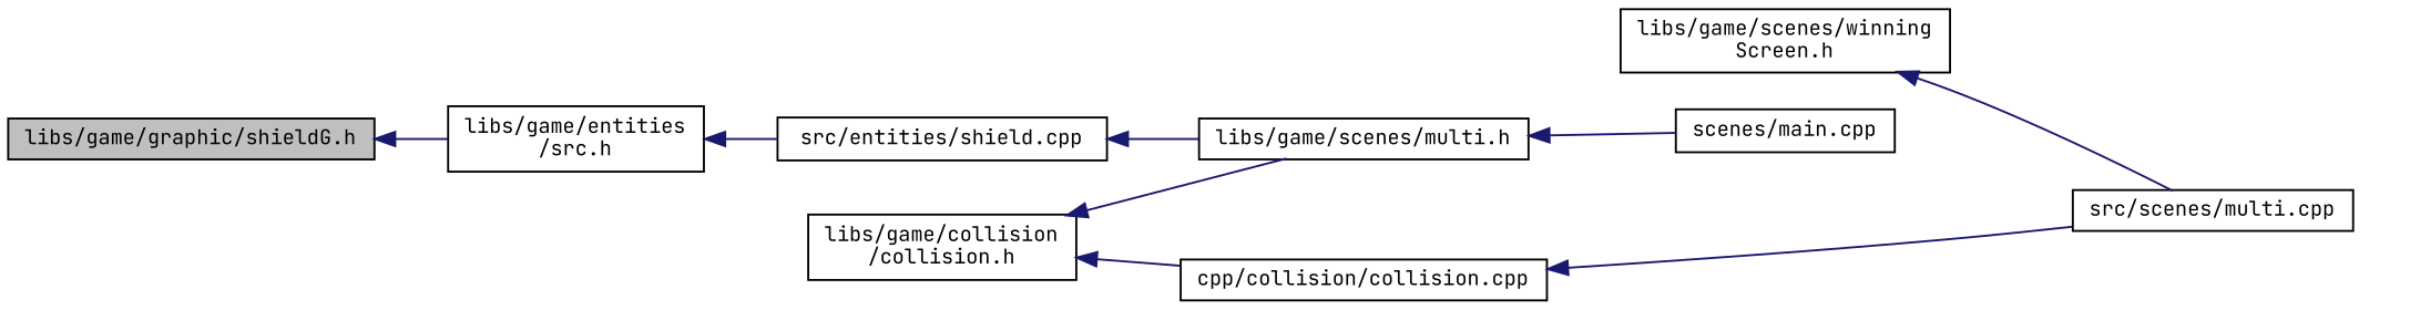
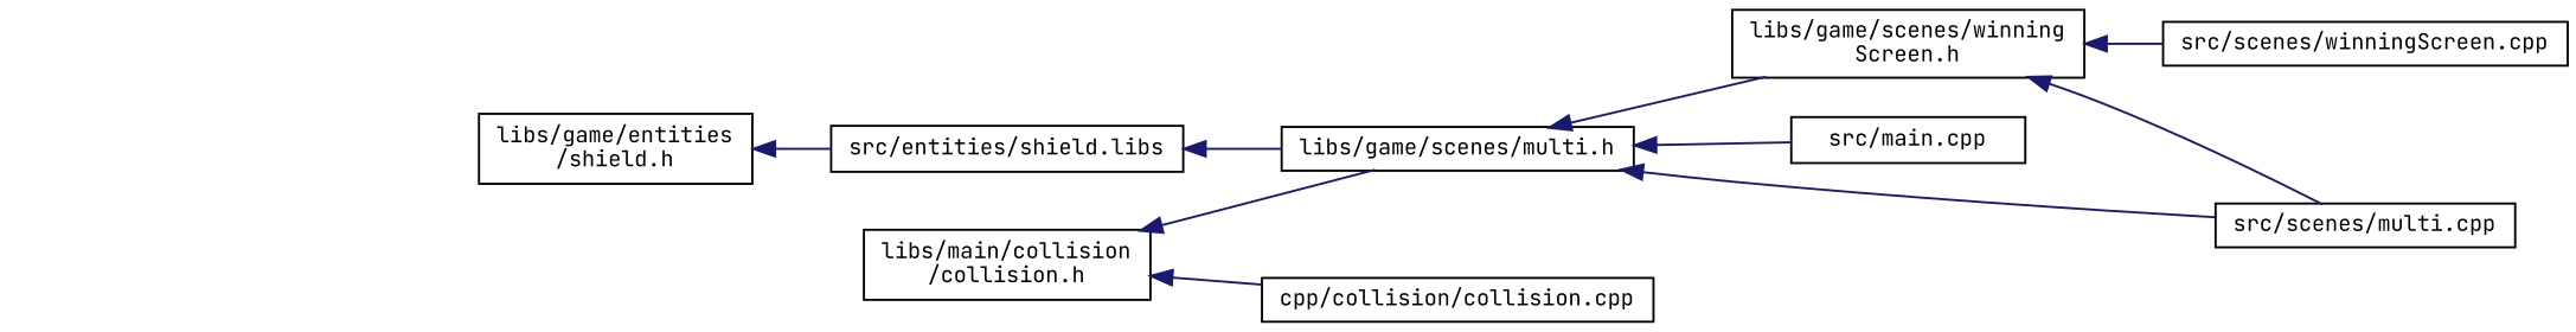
  digraph {
    fontname="JetBrains Mono"
    rankdir=LR
    node [color=black fillcolor=white fontname="JetBrains Mono" fontsize=10 shape=record style=filled]
    edge [color=midnightblue dir=back fontname="JetBrains Mono" fontsize=10 labelfontname=Helvetica labelfontsize=10 style=solid]
-   n1 [fillcolor=grey75 fontcolor=black height=0.2 label="libs/game/graphic/shieldG.h" width=0.4]
-   n2 [height=0.2 label="libs/game/entities\l/src.h" width=0.4]
-   n3 [height=0.2 label="src/entities/shield.cpp" width=0.4]
-   n4 [height=0.2 label="libs/game/collision\l/collision.h" width=0.4]
+   n2 [height=0.2 label="libs/game/entities\l/shield.h" width=0.4]
+   n3 [height=0.2 label="src/entities/shield.libs" width=0.4]
+   n4 [height=0.2 label="libs/main/collision\l/collision.h" width=0.4]
    n5 [height=0.2 label="libs/game/scenes/multi.h" width=0.4]
    n6 [height=0.2 label="cpp/collision/collision.cpp" width=0.4]
    n7 [height=0.2 label="libs/game/scenes/winning\lScreen.h" width=0.4]
-   n8 [height=0.2 label="scenes/main.cpp" width=0.4]
+   n8 [height=0.2 label="src/main.cpp" width=0.4]
    n9 [height=0.2 label="src/scenes/multi.cpp" width=0.4]
-   n1 -> n2
+   n10 [height=0.2 label="src/scenes/winningScreen.cpp" width=0.4]
    n2 -> n3
    n3 -> n5
    n4 -> n5
    n4 -> n6
+   n5 -> n7
    n5 -> n8
-   n6 -> n9
+   n5 -> n9
    n7 -> n9
+   n7 -> n10
  }
